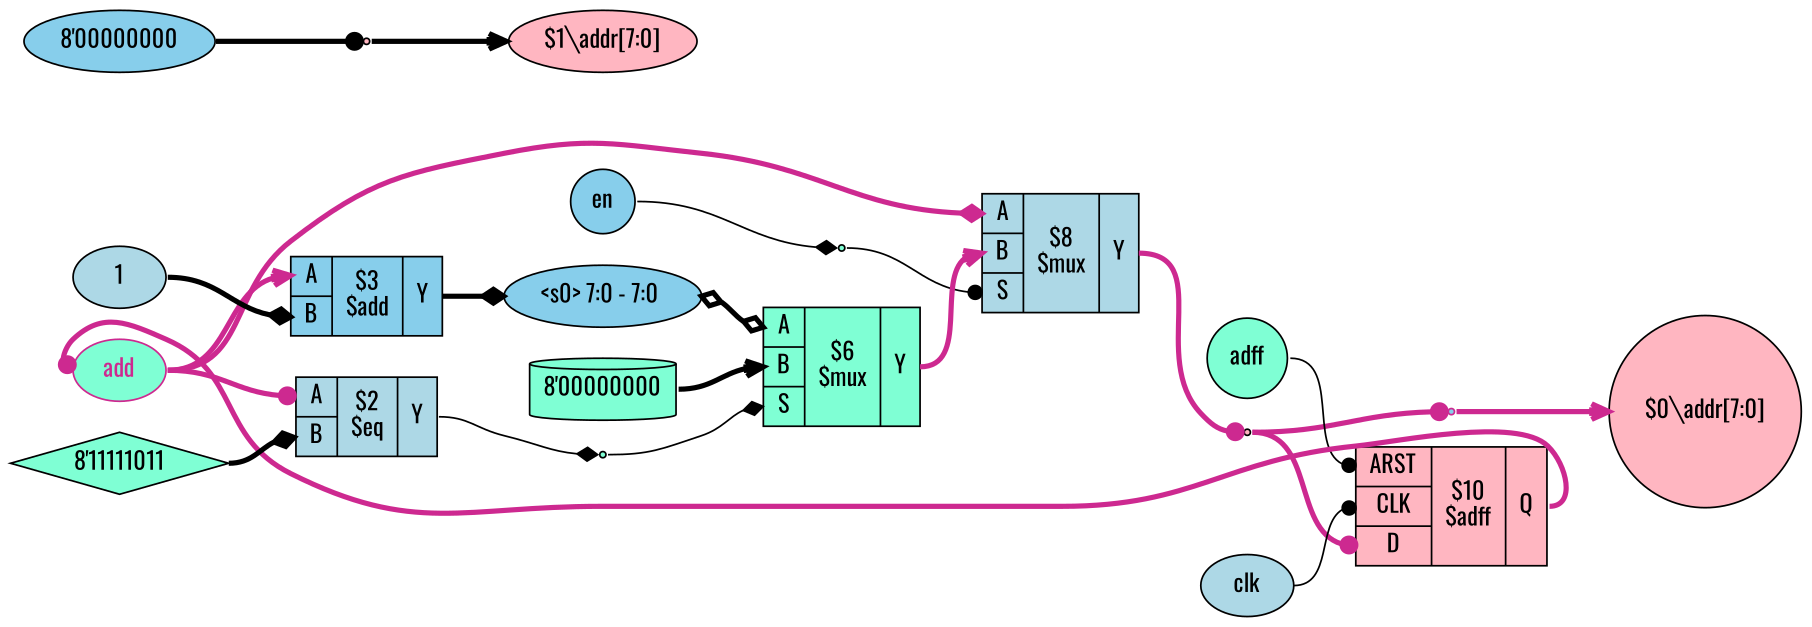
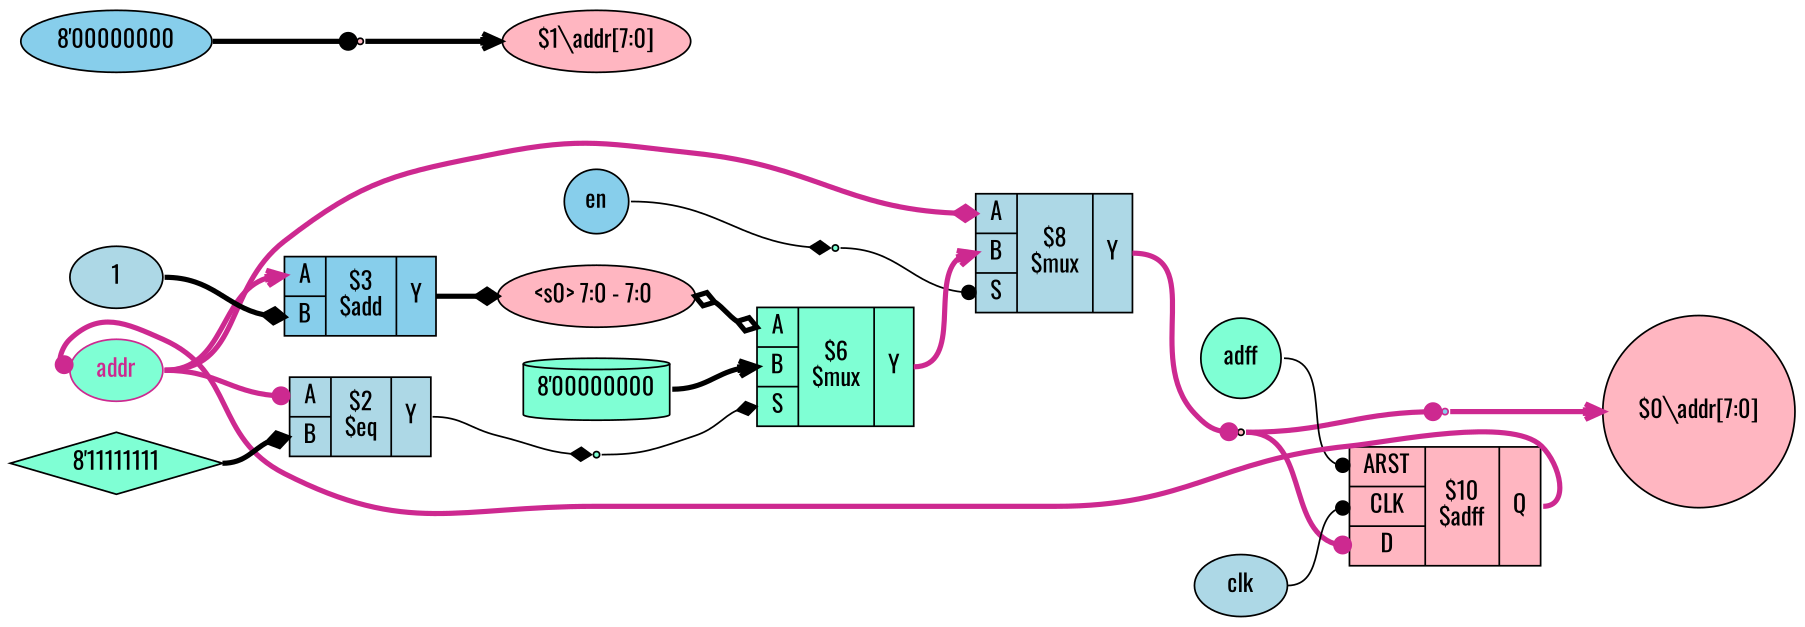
  digraph {
    fontname=Oswald
    rankdir=LR
    remincross=true
    node [fillcolor=aquamarine fontname=Oswald shape=ellipse style=filled]
    edge [arrowhead=dot color=black fontcolor=black fontname=Oswald headport=w style="setlinewidth(3)" tailport=e]
-   n9 [color=maroon3 fontcolor=maroon3 label=add]
+   n9 [color=maroon3 fontcolor=maroon3 label=addr]
    c22 [fillcolor=lightblue label="{{<p18> A|<p19> B|<p20> S}|$8\n$mux|{<p21> Y}}" shape=record]
    c24 [fillcolor=skyblue label="{{<p18> A|<p19> B}|$3\n$add|{<p21> Y}}" shape=record]
    c25 [fillcolor=lightblue label="{{<p18> A|<p19> B}|$2\n$eq|{<p21> Y}}" shape=record]
    n1 [fillcolor=lightpink shape=point]
-   x1 [color=black fillcolor=skyblue fontcolor=black label="<s0> 7:0 - 7:0 " style="rounded,filled"]
+   x1 [color=black fillcolor=lightpink fontcolor=black label="<s0> 7:0 - 7:0 " style="rounded,filled"]
    x6 [shape=point]
    n10 [color=black fontcolor=black label=adff shape=circle]
    c17 [fillcolor=lightpink label="{{<p13> ARST|<p14> CLK|<p15> D}|$10\n$adff|{<p16> Q}}" shape=record]
    n11 [color=black fillcolor=lightblue fontcolor=black label=clk]
    n12 [color=black fillcolor=skyblue fontcolor=black label=en shape=circle]
    x7 [shape=point]
    x8 [color=maroon3 fillcolor=skyblue fontcolor=maroon3 shape=point]
    v0 [label="8'00000000" shape=cylinder]
    c23 [label="{{<p18> A|<p19> B|<p20> S}|$6\n$mux|{<p21> Y}}" shape=record]
    v2 [fillcolor=lightblue label=1]
-   v3 [label="8'11111011" shape=diamond]
+   v3 [label="8'11111111" shape=diamond]
    v4 [fillcolor=skyblue label="8'00000000"]
    x5 [fillcolor=lightpink shape=point]
    n5 [fillcolor=lightpink label="$1&#9586;addr[7:0]"]
    n8 [fillcolor=lightpink label="$0&#9586;addr[7:0]" shape=circle]
    n9 -> c22 [arrowhead=diamond color=maroon3 fontcolor=maroon3 headport="p18:w"]
    n9 -> c24 [arrowhead=vee color=maroon3 fontcolor=maroon3 headport="p18:w"]
    n9 -> c25 [color=maroon3 fontcolor=maroon3 headport="p18:w"]
    c22 -> n1 [color=maroon3 fontcolor=maroon3 tailport="p21:e"]
    c24 -> x1 [arrowhead=diamond headport="s0:w" tailport="p21:e"]
    c25 -> x6 [arrowhead=diamond tailport="p21:e" style=""]
    n1 -> c17 [color=maroon3 fontcolor=maroon3 headport="p15:w"]
    n1 -> x8 [color=maroon3 fontcolor=maroon3]
    x1 -> c23 [arrowhead=odiamond arrowtail=odiamond dir=both headport="p18:w"]
    x6 -> c23 [arrowhead=diamond headport="p20:w" style=""]
    n10 -> c17 [headport="p13:w" style=""]
    c17 -> n9 [color=maroon3 fontcolor=maroon3 tailport="p16:e"]
    n11 -> c17 [headport="p14:w" style=""]
    n12 -> x7 [arrowhead=diamond style=""]
    x7 -> c22 [headport="p20:w" style=""]
    x8 -> n8 [arrowhead=vee color=maroon3 fontcolor=maroon3]
    v0 -> c23 [arrowhead=vee headport="p19:w"]
    c23 -> c22 [arrowhead=vee color=maroon3 fontcolor=maroon3 headport="p19:w" tailport="p21:e"]
    v2 -> c24 [arrowhead=diamond headport="p19:w"]
    v3 -> c25 [arrowhead=diamond headport="p19:w"]
    v4 -> x5
    x5 -> n5 [arrowhead=vee]
  }
